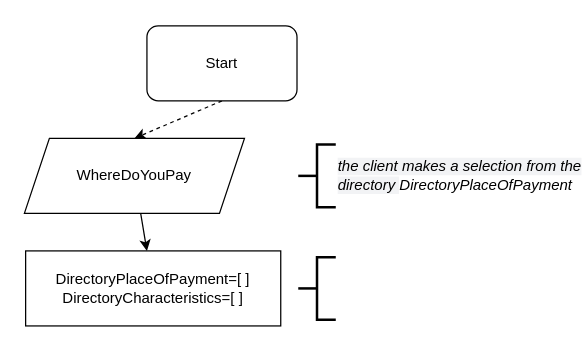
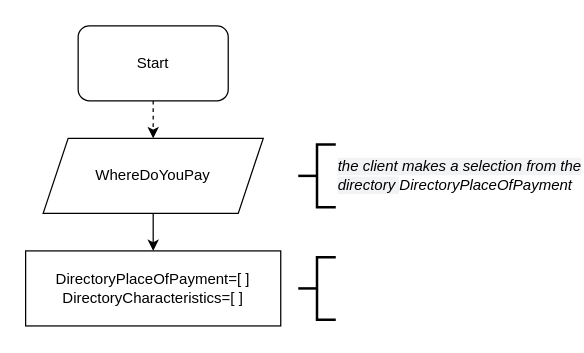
  <mxCell id="0" />
  <mxCell id="1" parent="0" />
  <mxCell id="2" style="edgeStyle=none;html=1;exitX=0.5;exitY=1;exitDx=0;exitDy=0;entryX=0.5;entryY=0;entryDx=0;entryDy=0;dashed=1;" edge="1" parent="1" source="3" target="5"><mxGeometry relative="1" as="geometry" /></mxCell>
- <mxCell id="3" value="Start" style="rounded=1;whiteSpace=wrap;html=1;" vertex="1" parent="1"><mxGeometry x="117" y="20" width="120" height="60" as="geometry" /></mxCell>
+ <mxCell id="3" value="Start" style="rounded=1;whiteSpace=wrap;html=1;" vertex="1" parent="1"><mxGeometry x="62" y="20" width="120" height="60" as="geometry" /></mxCell>
  <mxCell id="4" value="" style="edgeStyle=none;html=1;fontColor=#F0F0F0;" edge="1" parent="1" source="5" target="7"><mxGeometry relative="1" as="geometry" /></mxCell>
- <mxCell id="5" value="WhereDoYouPay" style="shape=parallelogram;perimeter=parallelogramPerimeter;whiteSpace=wrap;html=1;fixedSize=1;" vertex="1" parent="1"><mxGeometry x="19" y="110" width="176" height="60" as="geometry" /></mxCell>
+ <mxCell id="5" value="WhereDoYouPay" style="shape=parallelogram;perimeter=parallelogramPerimeter;whiteSpace=wrap;html=1;fixedSize=1;" vertex="1" parent="1"><mxGeometry x="34" y="110" width="176" height="60" as="geometry" /></mxCell>
  <mxCell id="6" value="&lt;font style=&quot;font-size: 12px&quot;&gt;&lt;i&gt;&lt;span style=&quot;font-weight: 400 ; letter-spacing: normal ; text-align: left ; text-indent: 0px ; text-transform: none ; word-spacing: 0px ; font-family: &amp;#34;arial&amp;#34; , &amp;#34;helvetica&amp;#34; , sans-serif ; background-color: rgba(7 , 28 , 71 , 0.05)&quot;&gt;the client makes a selection from the &lt;br&gt;directory&amp;nbsp;&lt;/span&gt;&lt;/i&gt;&lt;span style=&quot;text-align: center&quot;&gt;&lt;i&gt;DirectoryPlaceOfPayment&lt;/i&gt;&lt;/span&gt;&lt;/font&gt;" style="strokeWidth=2;html=1;shape=mxgraph.flowchart.annotation_2;align=left;labelPosition=right;pointerEvents=1;" vertex="1" parent="1"><mxGeometry x="238" y="115" width="30" height="50" as="geometry" /></mxCell>
  <mxCell id="7" value="DirectoryPlaceOfPayment=[ ]&lt;br&gt;DirectoryCharacteristics=[ ]&lt;br&gt;" style="whiteSpace=wrap;html=1;" vertex="1" parent="1"><mxGeometry x="20" y="200" width="204" height="60" as="geometry" /></mxCell>
  <mxCell id="8" value="" style="strokeWidth=2;html=1;shape=mxgraph.flowchart.annotation_2;align=left;labelPosition=right;pointerEvents=1;" vertex="1" parent="1"><mxGeometry x="238" y="205" width="30" height="50" as="geometry" /></mxCell>
